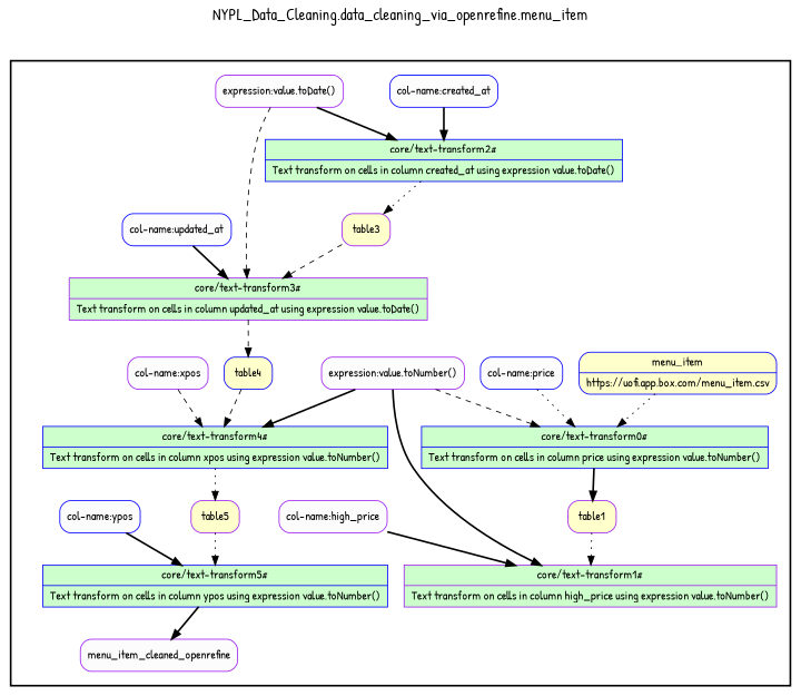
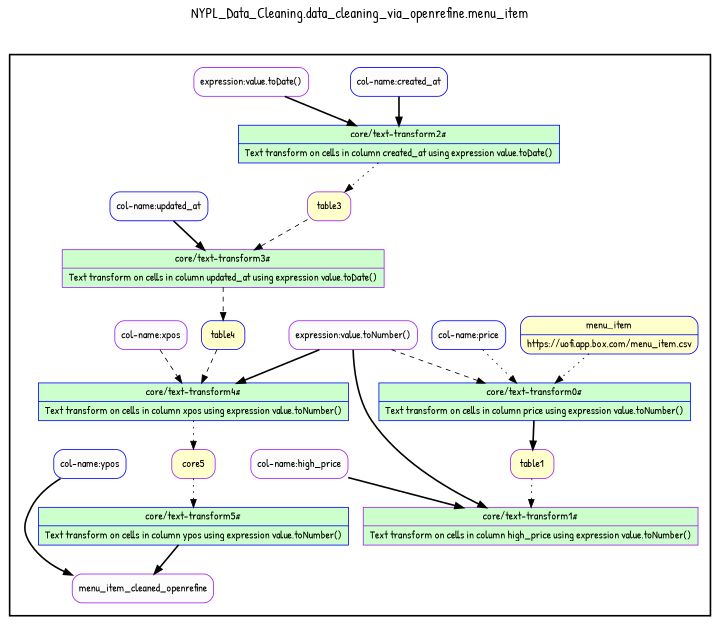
  digraph {
    fontname="Patrick Hand"
    fontsize=18
    label="NYPL_Data_Cleaning.data_cleaning_via_openrefine.menu_item"
    labelloc=t
    rankdir=TB
    node [color=blue fillcolor="#FCFCFC" fontname="Patrick Hand" peripheries=1 shape=box style="rounded,filled"]
    edge [fontname="Patrick Hand" style=bold]
    n1 [fillcolor="#CCFFCC" label="{<f0> core/text-transform0# |<f1> Text transform on cells in column price using expression value.toNumber()}" rankdir=LR shape=record style=filled]
    table1 [color=purple fillcolor="#FFFFCC"]
    n3 [color=purple fillcolor="#CCFFCC" label="{<f0> core/text-transform1# |<f1> Text transform on cells in column high_price using expression value.toNumber()}" rankdir=LR shape=record style=filled]
    n4 [fillcolor="#CCFFCC" label="{<f0> core/text-transform2# |<f1> Text transform on cells in column created_at using expression value.toDate()}" rankdir=LR shape=record style=filled]
    table3 [color=purple fillcolor="#FFFFCC"]
    n6 [color=purple fillcolor="#CCFFCC" label="{<f0> core/text-transform3# |<f1> Text transform on cells in column updated_at using expression value.toDate()}" rankdir=LR shape=record style=filled]
    table4 [fillcolor="#FFFFCC"]
    n8 [fillcolor="#CCFFCC" label="{<f0> core/text-transform4# |<f1> Text transform on cells in column xpos using expression value.toNumber()}" rankdir=LR shape=record style=filled]
-   table5 [color=purple fillcolor="#FFFFCC"]
+   table5 [color=purple fillcolor="#FFFFCC" label=core5]
    n10 [fillcolor="#CCFFCC" label="{<f0> core/text-transform5# |<f1> Text transform on cells in column ypos using expression value.toNumber()}" rankdir=LR shape=record style=filled]
    menu_item_cleaned_openrefine [color=purple]
    n12 [fillcolor="#FFFFCC" label="{<f0> menu_item |<f1> https\://uofi.app.box.com/menu_item.csv}" rankdir=LR shape=record]
    "col-name:price"
    "expression:value.toNumber()" [color=purple]
    "col-name:high_price" [color=purple]
    "col-name:created_at"
    "expression:value.toDate()" [color=purple]
    "col-name:updated_at"
    "col-name:xpos" [color=purple]
    "col-name:ypos"
    subgraph cluster_1 {
      color=black
      label=""
      penwidth=2
      subgraph cluster_2 {
        color=white
        label=""
        penwidth=2
        n1
        table1
        n3
        n4
        table3
        n6
        table4
        n8
        table5
        n10
        menu_item_cleaned_openrefine
        n12
        "col-name:price"
        "expression:value.toNumber()"
        "col-name:high_price"
        "col-name:created_at"
        "expression:value.toDate()"
        "col-name:updated_at"
        "col-name:xpos"
        "col-name:ypos"
      }
    }
    n1 -> table1
    table1 -> n3 [style=dotted]
    n4 -> table3 [style=dotted]
    table3 -> n6 [style=dashed]
    n6 -> table4 [style=dashed]
    table4 -> n8 [style=dashed]
    n8 -> table5 [style=dotted]
    table5 -> n10 [style=dotted]
    n10 -> menu_item_cleaned_openrefine
    n12 -> n1 [style=dotted]
    "col-name:price" -> n1 [style=dotted]
    "expression:value.toNumber()" -> n1 [style=dashed]
    "expression:value.toNumber()" -> n3
    "expression:value.toNumber()" -> n8
    "col-name:high_price" -> n3
    "col-name:created_at" -> n4
    "expression:value.toDate()" -> n4
-   "expression:value.toDate()" -> n6 [style=dashed]
    "col-name:updated_at" -> n6
    "col-name:xpos" -> n8 [style=dashed]
-   "col-name:ypos" -> n10
+   "col-name:ypos" -> menu_item_cleaned_openrefine
  }
